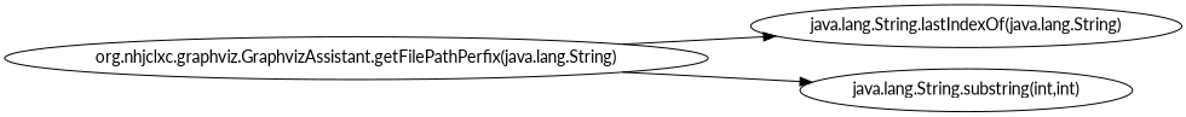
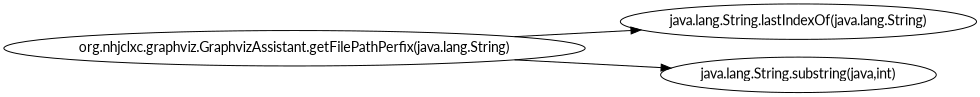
  digraph {
    rankdir=LR
    fontname=Lato
    node [fontname=Lato]
    edge [fontname=Lato]
    "org.nhjclxc.graphviz.GraphvizAssistant.getFilePathPerfix(java.lang.String)"
    "java.lang.String.lastIndexOf(java.lang.String)"
-   "java.lang.String.substring(int,int)"
+   "java.lang.String.substring(int,int)" [label="java.lang.String.substring(java,int)"]
    "org.nhjclxc.graphviz.GraphvizAssistant.getFilePathPerfix(java.lang.String)" -> "java.lang.String.lastIndexOf(java.lang.String)"
    "org.nhjclxc.graphviz.GraphvizAssistant.getFilePathPerfix(java.lang.String)" -> "java.lang.String.substring(int,int)"
  }
